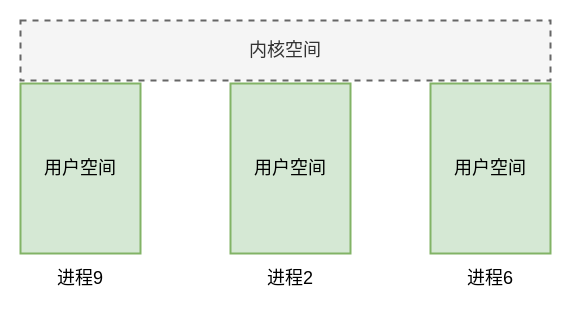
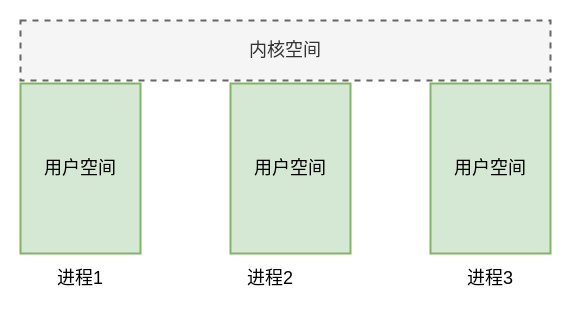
  <mxCell id="0" />
  <mxCell id="1" parent="0" />
  <mxCell id="2" value="用户空间" style="rounded=0;whiteSpace=wrap;html=1;strokeWidth=2;fontSize=18;fillColor=#d5e8d4;strokeColor=#82b366;" vertex="1" parent="1"><mxGeometry x="20" y="83" width="120" height="170" as="geometry" /></mxCell>
  <mxCell id="3" value="用户空间" style="rounded=0;whiteSpace=wrap;html=1;strokeWidth=2;fontSize=18;fillColor=#d5e8d4;strokeColor=#82b366;" vertex="1" parent="1"><mxGeometry x="230" y="83" width="120" height="170" as="geometry" /></mxCell>
  <mxCell id="4" value="用户空间" style="rounded=0;whiteSpace=wrap;html=1;strokeWidth=2;fontSize=18;fillColor=#d5e8d4;strokeColor=#82b366;" vertex="1" parent="1"><mxGeometry x="430" y="83" width="120" height="170" as="geometry" /></mxCell>
  <mxCell id="5" value="内核空间" style="rounded=0;whiteSpace=wrap;html=1;strokeWidth=2;fontSize=18;fillColor=#f5f5f5;strokeColor=#666666;fontColor=#333333;dashed=1;" vertex="1" parent="1"><mxGeometry x="20" y="20" width="530" height="60" as="geometry" /></mxCell>
- <mxCell id="6" value="进程9" style="text;html=1;strokeColor=none;fillColor=none;align=center;verticalAlign=middle;whiteSpace=wrap;rounded=0;strokeWidth=2;fontSize=18;" vertex="1" parent="1"><mxGeometry x="50" y="263" width="60" height="30" as="geometry" /></mxCell>
- <mxCell id="7" value="进程2" style="text;html=1;strokeColor=none;fillColor=none;align=center;verticalAlign=middle;whiteSpace=wrap;rounded=0;strokeWidth=2;fontSize=18;" vertex="1" parent="1"><mxGeometry x="260" y="263" width="60" height="30" as="geometry" /></mxCell>
- <mxCell id="8" value="进程6" style="text;html=1;strokeColor=none;fillColor=none;align=center;verticalAlign=middle;whiteSpace=wrap;rounded=0;strokeWidth=2;fontSize=18;" vertex="1" parent="1"><mxGeometry x="460" y="263" width="60" height="30" as="geometry" /></mxCell>
+ <mxCell id="6" value="进程1" style="text;html=1;strokeColor=none;fillColor=none;align=center;verticalAlign=middle;whiteSpace=wrap;rounded=0;strokeWidth=2;fontSize=18;" vertex="1" parent="1"><mxGeometry x="50" y="263" width="60" height="30" as="geometry" /></mxCell>
+ <mxCell id="7" value="进程2" style="text;html=1;strokeColor=none;fillColor=none;align=center;verticalAlign=middle;whiteSpace=wrap;rounded=0;strokeWidth=2;fontSize=18;" vertex="1" parent="1"><mxGeometry x="240" y="263" width="60" height="30" as="geometry" /></mxCell>
+ <mxCell id="8" value="进程3" style="text;html=1;strokeColor=none;fillColor=none;align=center;verticalAlign=middle;whiteSpace=wrap;rounded=0;strokeWidth=2;fontSize=18;" vertex="1" parent="1"><mxGeometry x="460" y="263" width="60" height="30" as="geometry" /></mxCell>
